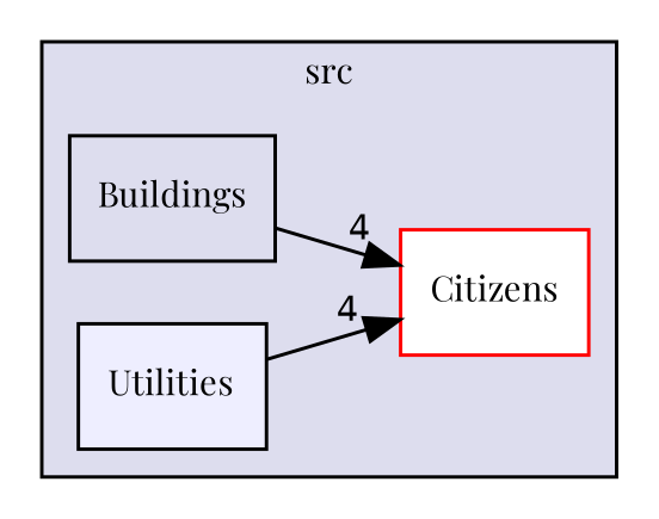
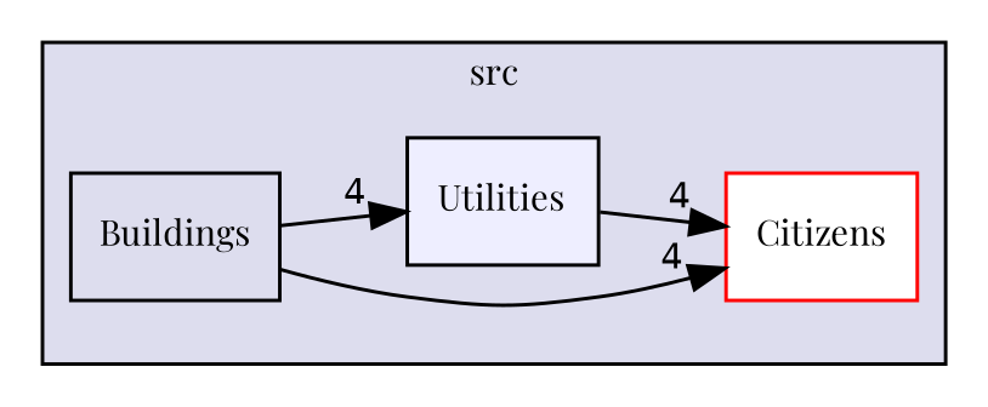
  digraph {
    compound=true
    fontname="Playfair Display"
    rankdir=LR
    node [fontname="Playfair Display" fontsize=10 shape=box style=filled]
    edge [fontname="Playfair Display" headlabel=4 labeldistance=1.5 labelfontname=Helvetica labelfontsize=10]
    n1 [label=Buildings style=""]
    n2 [color=red fillcolor=white label=Citizens]
    n3 [fillcolor="#eeeeff" label=Utilities pencolor=black]
    subgraph cluster_1 {
      bgcolor="#ddddee"
      fontsize=10
      label=src
      pencolor=black
      n1
      n2
      n3
    }
    n1 -> n2
+   n1 -> n3
    n3 -> n2
  }
